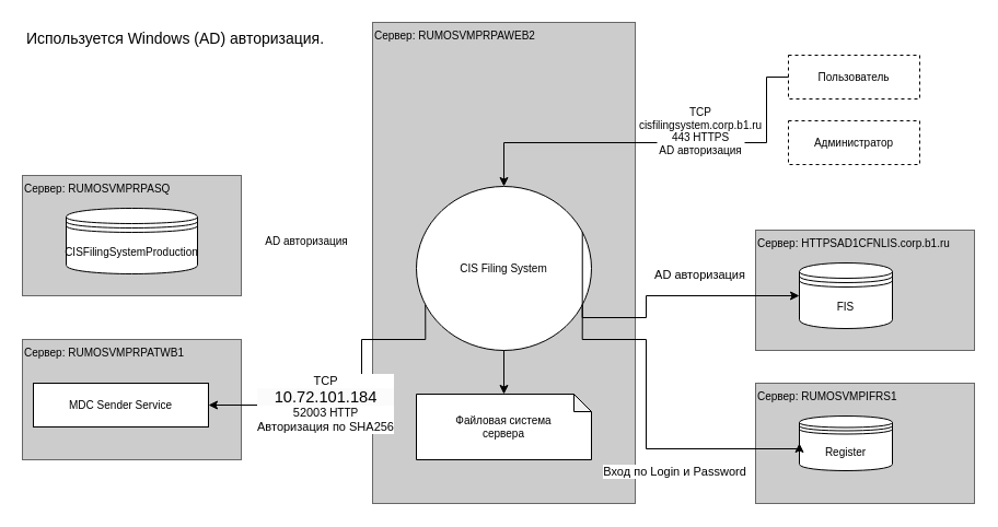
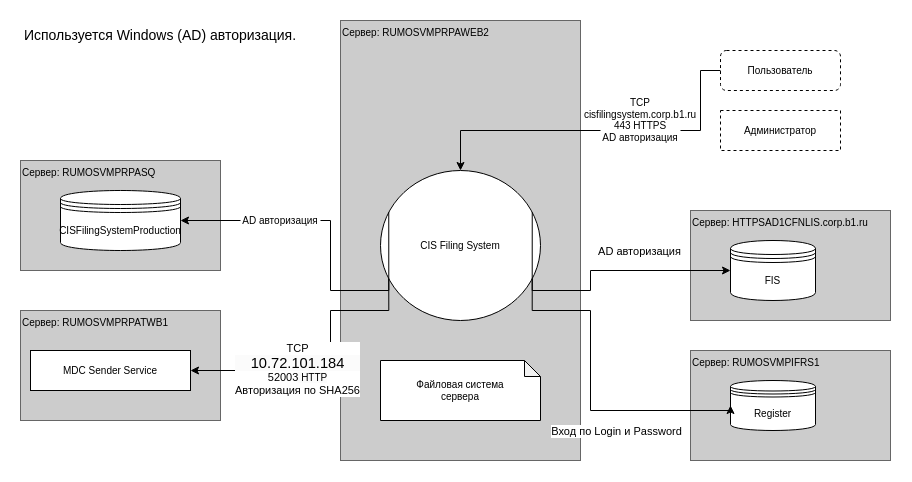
  <mxCell id="0" />
  <mxCell id="1" parent="0" />
  <mxCell id="2" value="Сервер:&amp;nbsp;RUMOSVMPRPATWB1&lt;br&gt;" style="rounded=0;whiteSpace=wrap;html=1;align=left;imageVerticalAlign=middle;verticalAlign=top;fillColor=#CCCCCC;strokeColor=#666666;gradientColor=none;fontSize=10;fontFamily=Helvetica;" vertex="1" parent="1"><mxGeometry y="310" width="200" height="110" as="geometry" x="20" /></mxCell>
- <mxCell id="3" value="Пользователь" style="rounded=0;whiteSpace=wrap;html=1;fillColor=none;dashed=1;fontSize=10;fontFamily=Helvetica;" parent="1" vertex="1"><mxGeometry x="720" y="50" width="120" height="40" as="geometry" /></mxCell>
+ <mxCell id="3" value="Пользователь" style="whiteSpace=wrap;html=1;fillColor=none;dashed=1;fontSize=10;fontFamily=Helvetica;rounded=1;" parent="1" vertex="1"><mxGeometry x="720" y="50" width="120" height="40" as="geometry" /></mxCell>
  <mxCell id="4" value="Сервер:&amp;nbsp;RUMOSVMPRPAWEB2" style="rounded=0;whiteSpace=wrap;html=1;fillColor=#CCCCCC;align=left;imageVerticalAlign=middle;verticalAlign=top;strokeColor=#666666;gradientColor=none;fontSize=10;fontFamily=Helvetica;" parent="1" vertex="1"><mxGeometry x="340" width="240" height="440" as="geometry" y="20" /></mxCell>
  <mxCell id="5" value="Сервер:&amp;nbsp;RUMOSVMPRPASQ" style="rounded=0;whiteSpace=wrap;html=1;align=left;imageVerticalAlign=middle;verticalAlign=top;fillColor=#CCCCCC;strokeColor=#666666;gradientColor=none;fontSize=10;fontFamily=Helvetica;" parent="1" vertex="1"><mxGeometry y="160" width="200" height="110" as="geometry" x="20" /></mxCell>
  <mxCell id="6" value="CISFilingSystemProduction" style="shape=datastore;whiteSpace=wrap;html=1;fontSize=10;fontFamily=Helvetica;" parent="1" vertex="1"><mxGeometry x="60" y="190" width="120" height="60" as="geometry" /></mxCell>
  <mxCell id="7" style="edgeStyle=orthogonalEdgeStyle;rounded=0;orthogonalLoop=1;jettySize=auto;html=1;exitX=0;exitY=0.75;exitDx=0;exitDy=0;entryX=1;entryY=0.5;entryDx=0;entryDy=0;" edge="1" parent="1" source="9" target="14"><mxGeometry relative="1" as="geometry"><Array as="points"><mxPoint x="330" y="310" /><mxPoint x="330" y="370" /></Array></mxGeometry></mxCell>
  <mxCell id="8" value="TCP&lt;br style=&quot;border-color: var(--border-color); font-size: 10px; background-color: rgb(251, 251, 251);&quot;&gt;&lt;div style=&quot;border-color: var(--border-color); background-color: rgb(251, 251, 251); page: WordSection1;&quot; class=&quot;WordSection1&quot;&gt;&lt;div style=&quot;page: WordSection1; font-size: medium;&quot; class=&quot;WordSection1&quot;&gt;&lt;p style=&quot;margin: 0cm 0cm 0.0pt; line-height: normal; font-size: 11pt; font-family: Calibri, sans-serif;&quot; class=&quot;MsoNormal&quot;&gt;10.72.101.184&lt;/p&gt;&lt;/div&gt;&lt;/div&gt;52003&lt;span style=&quot;font-size: 10px; background-color: rgb(251, 251, 251);&quot;&gt;&amp;nbsp;HTTP&lt;/span&gt;&lt;br&gt;Авторизация по SHA256" style="edgeLabel;html=1;align=center;verticalAlign=middle;resizable=0;points=[];" vertex="1" connectable="0" parent="7"><mxGeometry x="0.267" y="-2" relative="1" as="geometry"><mxPoint as="offset" /></mxGeometry></mxCell>
  <mxCell id="9" value="CIS Filing System" style="ellipse;whiteSpace=wrap;html=1;fontSize=10;fontFamily=Helvetica;" parent="1" vertex="1"><mxGeometry x="380" y="170" width="160" height="150" as="geometry" /></mxCell>
  <mxCell id="10" value="Файловая система&lt;br style=&quot;font-size: 10px;&quot;&gt;сервера" style="shape=note;whiteSpace=wrap;html=1;backgroundOutline=1;darkOpacity=0.05;size=16;fontSize=10;fontFamily=Helvetica;" parent="1" vertex="1"><mxGeometry x="380" y="360" width="160" height="60" as="geometry" /></mxCell>
- <mxCell id="11" value="" style="endArrow=none;startArrow=classic;html=1;rounded=0;entryX=0.5;entryY=1;entryDx=0;entryDy=0;exitX=0.5;exitY=0;exitDx=0;exitDy=0;exitPerimeter=0;endFill=0;fontSize=10;fontFamily=Helvetica;" parent="1" source="10" target="9" edge="1"><mxGeometry width="50" height="50" relative="1" as="geometry"><mxPoint x="510" y="580" as="sourcePoint" /><mxPoint x="560" y="530" as="targetPoint" /></mxGeometry></mxCell>
+ <mxCell id="12" value="" style="endArrow=none;startArrow=classic;html=1;rounded=0;exitX=1;exitY=0.5;exitDx=0;exitDy=0;entryX=0;entryY=0.25;entryDx=0;entryDy=0;endFill=0;fontSize=10;fontFamily=Helvetica;edgeStyle=orthogonalEdgeStyle;" parent="1" source="6" target="9" edge="1"><mxGeometry width="50" height="50" relative="1" as="geometry"><mxPoint x="310" y="510" as="sourcePoint" /><mxPoint x="360" y="460" as="targetPoint" /><Array as="points"><mxPoint x="330" y="220" /><mxPoint x="330" y="290" /></Array></mxGeometry></mxCell>
  <mxCell id="13" value="" style="endArrow=none;startArrow=classic;html=1;rounded=0;exitX=0.5;exitY=0;exitDx=0;exitDy=0;entryX=0;entryY=0.5;entryDx=0;entryDy=0;endFill=0;fontSize=10;fontFamily=Helvetica;edgeStyle=orthogonalEdgeStyle;" parent="1" source="9" target="3" edge="1"><mxGeometry width="50" height="50" relative="1" as="geometry"><mxPoint x="540" y="70" as="sourcePoint" /><mxPoint x="640" y="220" as="targetPoint" /><Array as="points"><mxPoint x="460" y="130" /><mxPoint x="700" y="130" /><mxPoint x="700" y="70" /></Array></mxGeometry></mxCell>
  <mxCell id="14" value="MDC Sender Service" style="rounded=0;whiteSpace=wrap;html=1;fontSize=10;fontFamily=Helvetica;" parent="1" vertex="1"><mxGeometry x="30" y="350" width="160" height="40" as="geometry" /></mxCell>
  <mxCell id="15" value="Администратор" style="rounded=0;whiteSpace=wrap;html=1;fillColor=none;dashed=1;fontSize=10;fontFamily=Helvetica;" parent="1" vertex="1"><mxGeometry x="720" y="110" width="120" height="40" as="geometry" /></mxCell>
  <mxCell id="16" value="&lt;font style=&quot;font-size: 10px;&quot;&gt;TCP&lt;br style=&quot;font-size: 10px;&quot;&gt;&lt;div style=&quot;page: WordSection1; font-size: 10px;&quot; class=&quot;WordSection1&quot;&gt;&lt;p style=&quot;margin: 0cm 0cm 0.0pt; line-height: normal; font-size: 10px;&quot; class=&quot;MsoNormal&quot;&gt;cisfilingsystem.corp.b1.ru&lt;/p&gt;&lt;/div&gt;443 HTTPS&lt;br style=&quot;font-size: 10px;&quot;&gt;AD авторизация&lt;/font&gt;" style="text;html=1;align=center;verticalAlign=middle;whiteSpace=wrap;rounded=0;fillColor=default;fontSize=10;fontFamily=Helvetica;" parent="1" vertex="1"><mxGeometry x="600" y="90" width="80" height="60" as="geometry" /></mxCell>
  <mxCell id="17" value="&lt;font style=&quot;font-size: 10px;&quot;&gt;AD авторизация&lt;/font&gt;" style="text;html=1;align=center;verticalAlign=middle;whiteSpace=wrap;rounded=0;fillColor=default;fontSize=10;fontFamily=Helvetica;" parent="1" vertex="1"><mxGeometry x="240" y="210" width="80" height="20" as="geometry" /></mxCell>
  <mxCell id="18" value="Используется Windows (AD) авторизация." style="text;html=1;strokeColor=none;fillColor=none;align=center;verticalAlign=top;whiteSpace=wrap;rounded=0;fontSize=14;" parent="1" vertex="1"><mxGeometry width="280" height="40" as="geometry" x="20" y="20" /></mxCell>
  <mxCell id="19" value="Сервер: HTTPSAD1CFNLIS.corp.b1.ru" style="rounded=0;whiteSpace=wrap;html=1;align=left;imageVerticalAlign=middle;verticalAlign=top;fillColor=#CCCCCC;strokeColor=#666666;gradientColor=none;fontSize=10;fontFamily=Helvetica;" vertex="1" parent="1"><mxGeometry x="690" y="210" width="200" height="110" as="geometry" /></mxCell>
  <mxCell id="20" value="FIS" style="shape=datastore;whiteSpace=wrap;html=1;fontSize=10;fontFamily=Helvetica;" vertex="1" parent="1"><mxGeometry x="730" y="240" width="85" height="60" as="geometry" /></mxCell>
  <mxCell id="21" value="Сервер: RUMOSVMPIFRS1" style="rounded=0;whiteSpace=wrap;html=1;align=left;imageVerticalAlign=middle;verticalAlign=top;fillColor=#CCCCCC;strokeColor=#666666;gradientColor=none;fontSize=10;fontFamily=Helvetica;" vertex="1" parent="1"><mxGeometry x="690" y="350" width="200" height="110" as="geometry" /></mxCell>
  <mxCell id="22" value="Register" style="shape=datastore;whiteSpace=wrap;html=1;fontSize=10;fontFamily=Helvetica;" vertex="1" parent="1"><mxGeometry x="730" y="380" width="85" height="50" as="geometry" /></mxCell>
  <mxCell id="23" style="edgeStyle=orthogonalEdgeStyle;rounded=0;orthogonalLoop=1;jettySize=auto;html=1;exitX=1;exitY=0.25;exitDx=0;exitDy=0;entryX=0;entryY=0.5;entryDx=0;entryDy=0;fontColor=#000000;" edge="1" parent="1" source="9" target="20"><mxGeometry relative="1" as="geometry"><Array as="points"><mxPoint x="590" y="290" /><mxPoint x="590" y="270" /></Array></mxGeometry></mxCell>
  <mxCell id="24" value="AD авторизация" style="edgeLabel;html=1;align=center;verticalAlign=middle;resizable=0;points=[];fontColor=#000000;" vertex="1" connectable="0" parent="23"><mxGeometry x="0.054" y="3" relative="1" as="geometry"><mxPoint x="49" y="-17" as="offset" /></mxGeometry></mxCell>
  <mxCell id="25" style="edgeStyle=orthogonalEdgeStyle;rounded=0;orthogonalLoop=1;jettySize=auto;html=1;exitX=1;exitY=0.75;exitDx=0;exitDy=0;entryX=0;entryY=0.5;entryDx=0;entryDy=0;fontColor=#000000;" edge="1" parent="1" source="9" target="22"><mxGeometry relative="1" as="geometry"><Array as="points"><mxPoint x="590" y="310" /><mxPoint x="590" y="410" /></Array></mxGeometry></mxCell>
  <mxCell id="26" value="Вход по Login и Password" style="edgeLabel;html=1;align=center;verticalAlign=middle;resizable=0;points=[];fontColor=#000000;" vertex="1" connectable="0" parent="25"><mxGeometry x="0.183" relative="1" as="geometry"><mxPoint x="18" y="20" as="offset" /></mxGeometry></mxCell>
